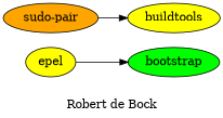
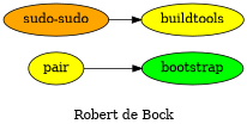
  digraph {
    label="Robert de Bock"
    rankdir=LR
    node [fillcolor=yellow style=filled]
    bootstrap [fillcolor=green]
-   epel
-   "sudo-pair" [fillcolor=orange]
+   epel [label=pair]
+   "sudo-pair" [fillcolor=orange label="sudo-sudo"]
    buildtools
    epel -> bootstrap
    "sudo-pair" -> buildtools
  }
